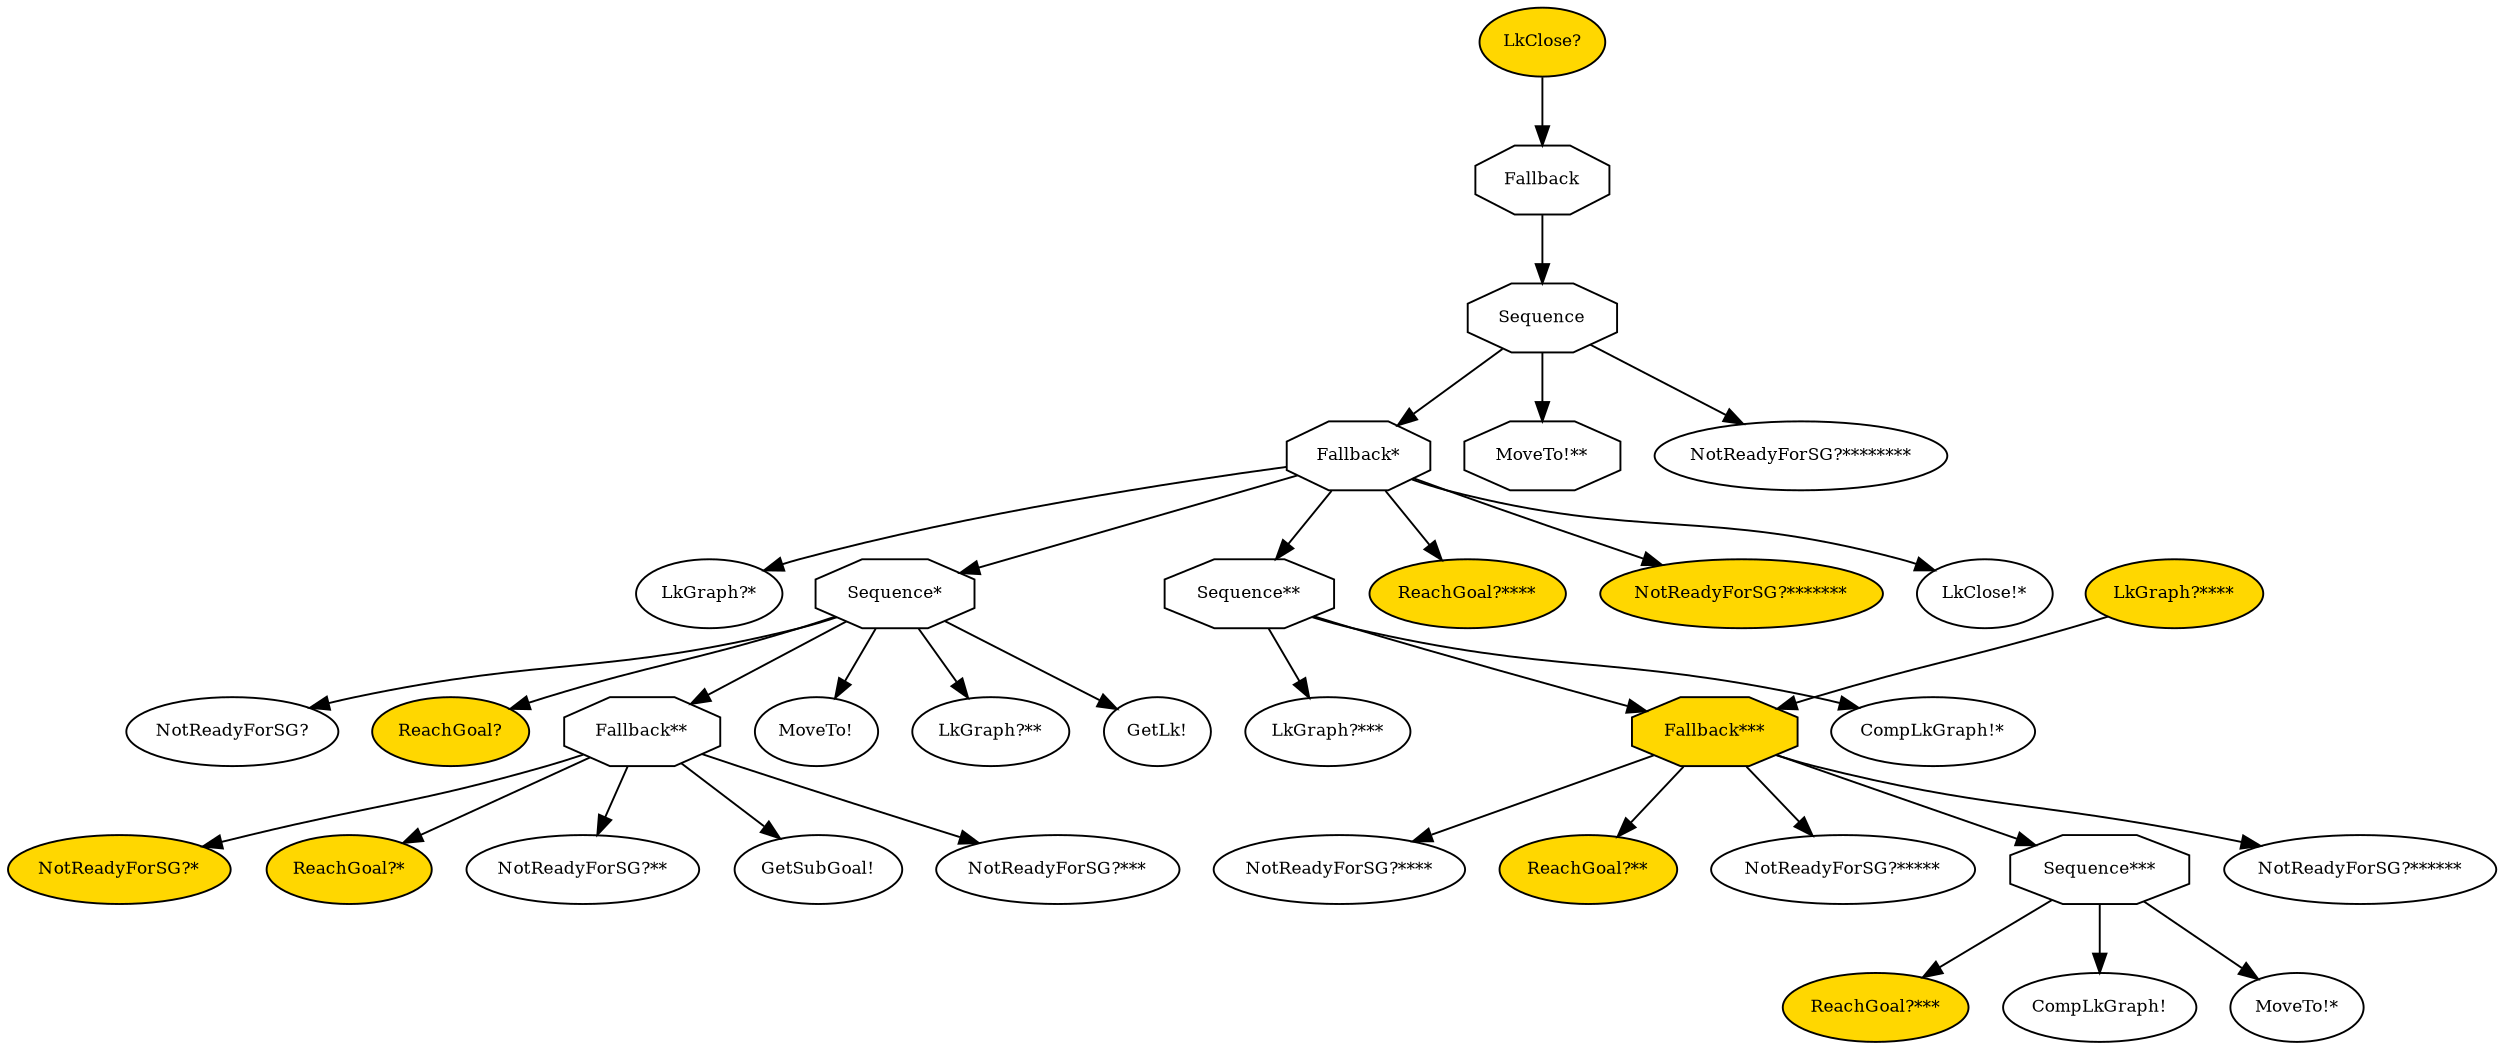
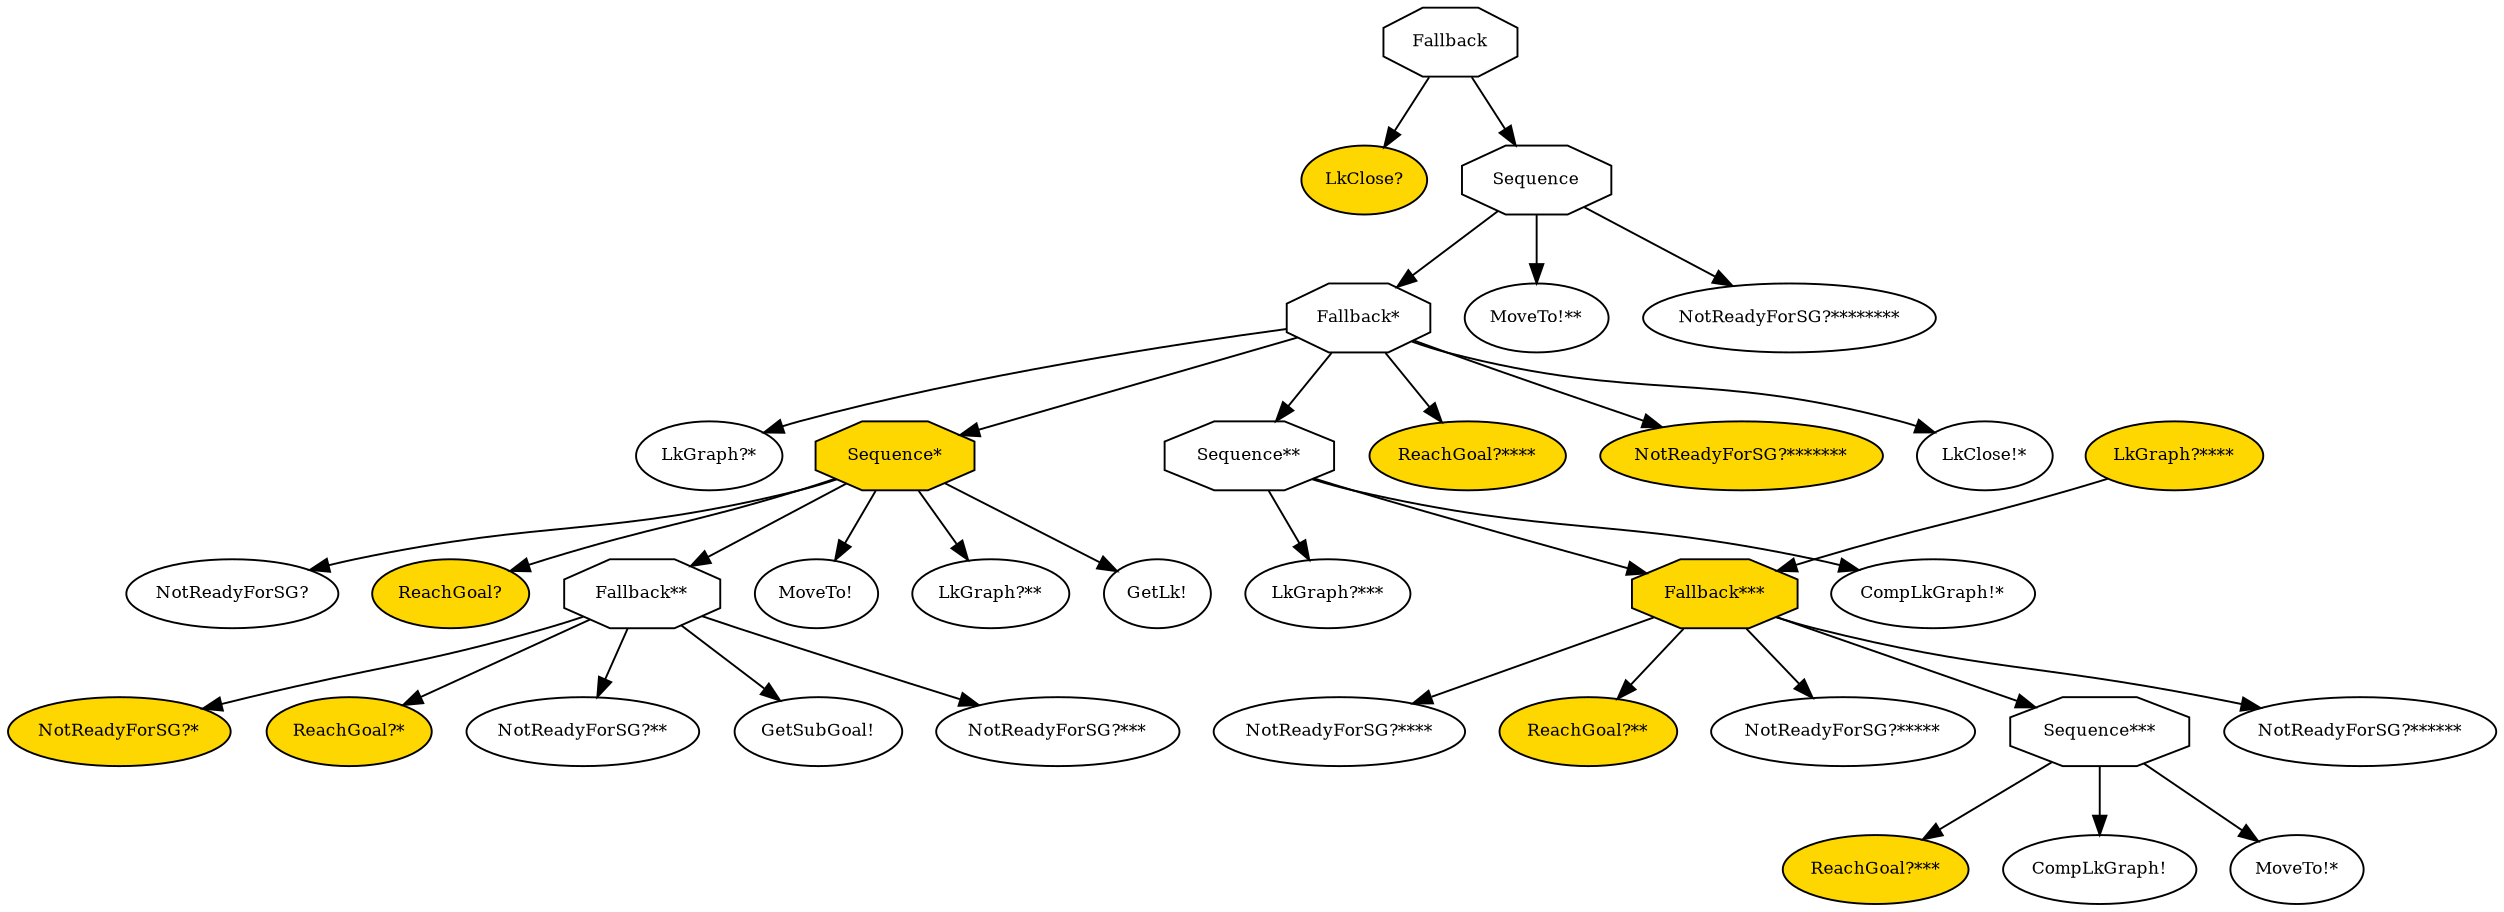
  digraph {
    fontname="times-roman"
    ordering=out
    node [fillcolor=white fontcolor=black fontname="times-roman" fontsize=9 shape=ellipse style=filled]
    edge [fontname="times-roman"]
    n1 [label=Fallback shape=octagon]
    n2 [fillcolor=gold label="LkClose?"]
    n3 [label=Sequence shape=octagon]
    n4 [label="Fallback*" shape=octagon]
-   n5 [label="MoveTo!**" shape=octagon]
+   n5 [label="MoveTo!**"]
    n6 [label="NotReadyForSG?********"]
    n7 [label="LkGraph?*"]
-   n8 [label="Sequence*" shape=octagon]
+   n8 [fillcolor=gold label="Sequence*" shape=octagon]
    n9 [label="Sequence**" shape=octagon]
    n10 [fillcolor=gold label="ReachGoal?****"]
    n11 [fillcolor=gold label="NotReadyForSG?*******"]
    n12 [label="LkClose!*"]
    n13 [label="NotReadyForSG?"]
    n14 [fillcolor=gold label="ReachGoal?"]
    n15 [label="Fallback**" shape=octagon]
    n16 [label="MoveTo!"]
    n17 [label="LkGraph?**"]
    n18 [label="GetLk!"]
    n19 [label="LkGraph?***"]
    n20 [fillcolor=gold label="Fallback***" shape=octagon]
    n21 [label="CompLkGraph!*"]
    n22 [fillcolor=gold label="NotReadyForSG?*"]
    n23 [fillcolor=gold label="ReachGoal?*"]
    n24 [label="NotReadyForSG?**"]
    n25 [label="GetSubGoal!"]
    n26 [label="NotReadyForSG?***"]
    n27 [label="NotReadyForSG?****"]
    n28 [fillcolor=gold label="ReachGoal?**"]
    n29 [label="NotReadyForSG?*****"]
    n30 [label="Sequence***" shape=octagon]
    n31 [label="NotReadyForSG?******"]
    n32 [fillcolor=gold label="LkGraph?****"]
    n33 [fillcolor=gold label="ReachGoal?***"]
    n34 [label="CompLkGraph!"]
    n35 [label="MoveTo!*"]
-   n2 -> n1
+   n1 -> n2
    n1 -> n3
    n3 -> n4
    n3 -> n5
    n3 -> n6
    n4 -> n7
    n4 -> n8
    n4 -> n9
    n4 -> n10
    n4 -> n11
    n4 -> n12
    n8 -> n13
    n8 -> n14
    n8 -> n15
    n8 -> n16
    n8 -> n17
    n8 -> n18
    n9 -> n19
    n9 -> n20
    n9 -> n21
    n15 -> n22
    n15 -> n23
    n15 -> n24
    n15 -> n25
    n15 -> n26
    n20 -> n27
    n20 -> n28
    n20 -> n29
    n20 -> n30
    n20 -> n31
    n30 -> n33
    n30 -> n34
    n30 -> n35
    n32 -> n20
  }
